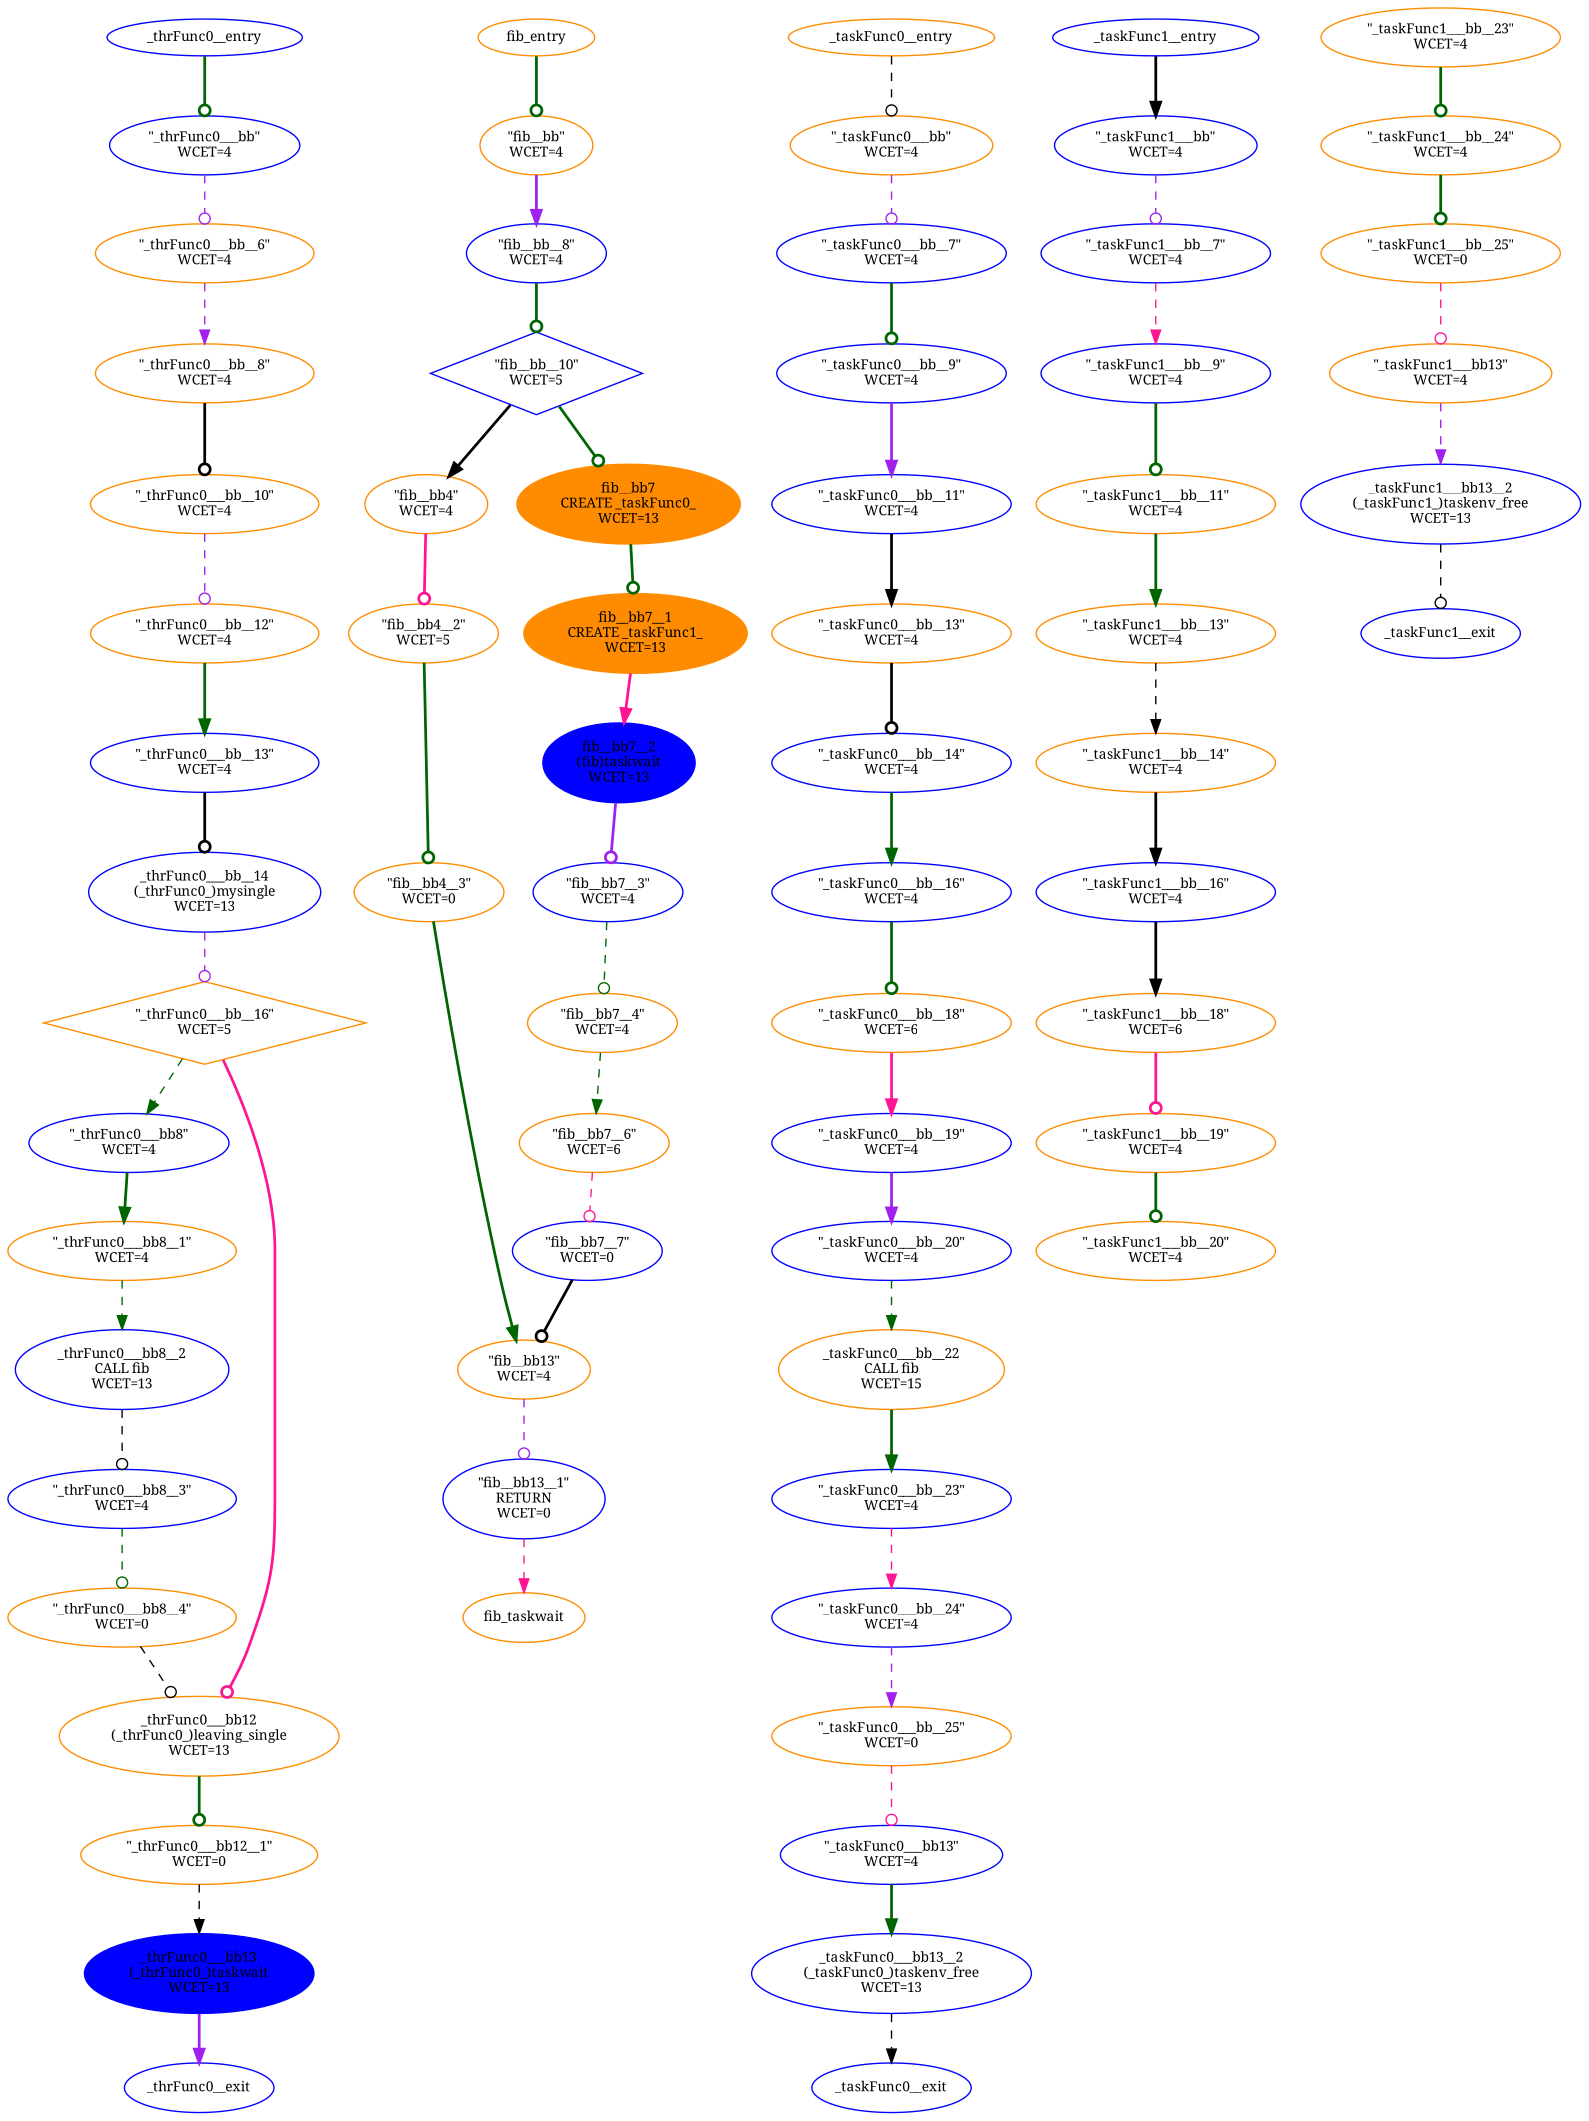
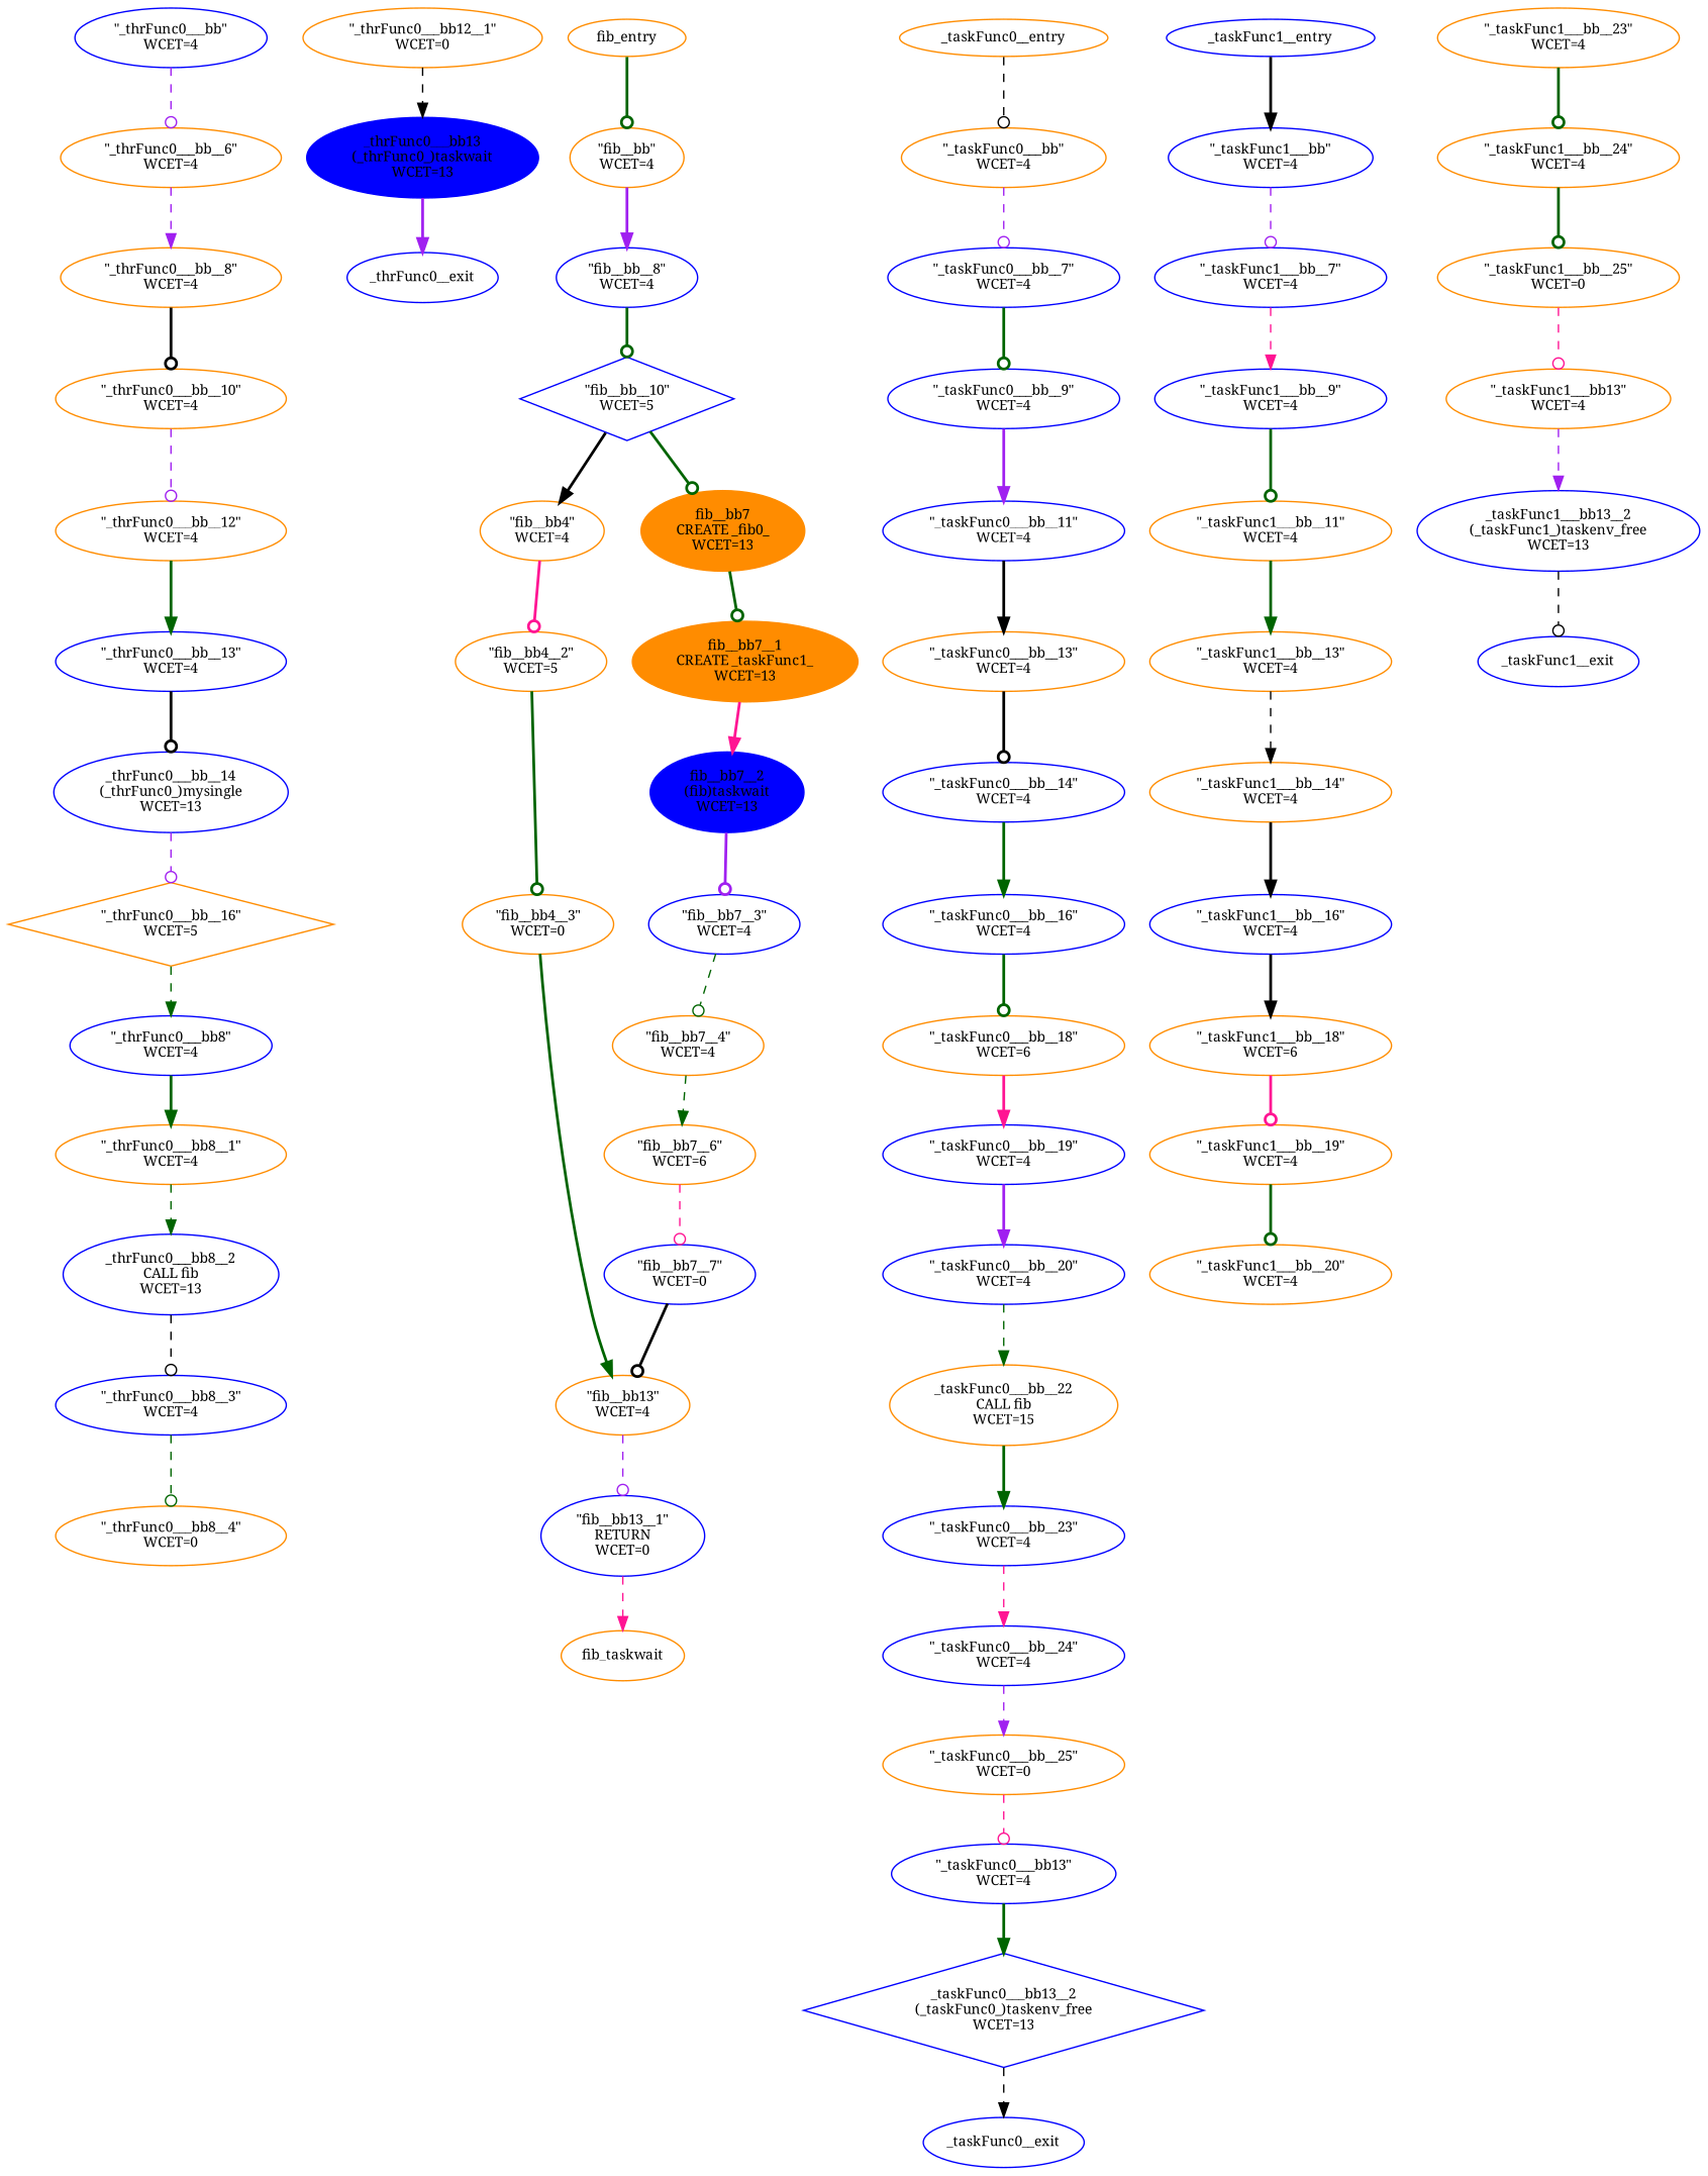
  digraph {
    fontname="Noto Serif"
    fontsize=10
    rankdir=TB
    node [color=darkorange fontname="Noto Serif" fontsize=10]
    edge [arrowhead=odot color=darkgreen fontname="Noto Serif" style=bold]
    n1 [color=blue label="\"_thrFunc0___bb\"\nWCET=4" width=0.01]
    n2 [label="\"_thrFunc0___bb__6\"\nWCET=4" width=0.01]
    n3 [label="\"_thrFunc0___bb__8\"\nWCET=4" width=0.01]
    n4 [label="\"_thrFunc0___bb__10\"\nWCET=4" width=0.01]
    n5 [label="\"_thrFunc0___bb__12\"\nWCET=4" width=0.01]
    n6 [color=blue label="\"_thrFunc0___bb__13\"\nWCET=4" width=0.01]
    n7 [color=blue label="_thrFunc0___bb__14\n(_thrFunc0_)mysingle\nWCET=13" width=0.01]
    n8 [label="\"_thrFunc0___bb__16\"\nWCET=5" shape=diamond width=0.01]
    n9 [color=blue label="\"_thrFunc0___bb8\"\nWCET=4" width=0.01]
-   n10 [label="_thrFunc0___bb12\n(_thrFunc0_)leaving_single\nWCET=13" width=0.01]
    n11 [label="\"_thrFunc0___bb8__1\"\nWCET=4" width=0.01]
    n12 [label="\"_thrFunc0___bb12__1\"\nWCET=0" width=0.01]
    n13 [color=blue label="_thrFunc0___bb8__2\nCALL fib\nWCET=13" width=0.01]
    n14 [color=blue label="\"_thrFunc0___bb8__3\"\nWCET=4" width=0.01]
    n15 [label="\"_thrFunc0___bb8__4\"\nWCET=0" width=0.01]
    n16 [color=blue label="_thrFunc0___bb13\n(_thrFunc0_)taskwait\nWCET=13" style=filled width=0.01]
    n17 [color=blue label=_thrFunc0__exit width=0.01]
-   n18 [color=blue height=0.01 label=_thrFunc0__entry width=0.01]
    n19 [label="\"fib__bb\"\nWCET=4" width=0.01]
    n20 [color=blue label="\"fib__bb__8\"\nWCET=4" width=0.01]
    n21 [color=blue label="\"fib__bb__10\"\nWCET=5" shape=diamond width=0.01]
    n22 [label="\"fib__bb4\"\nWCET=4" width=0.01]
-   n23 [label="fib__bb7\nCREATE _taskFunc0_\nWCET=13" style=filled width=0.01]
+   n23 [label="fib__bb7\nCREATE _fib0_\nWCET=13" style=filled width=0.01]
    n24 [label="\"fib__bb4__2\"\nWCET=5" width=0.01]
    n25 [label="fib__bb7__1\nCREATE _taskFunc1_\nWCET=13" style=filled width=0.01]
    n26 [label="\"fib__bb4__3\"\nWCET=0" width=0.01]
    n27 [label="\"fib__bb13\"\nWCET=4" width=0.01]
    n28 [color=blue label="\"fib__bb13__1\"\nRETURN\nWCET=0" width=0.01]
    n29 [color=blue label="fib__bb7__2\n(fib)taskwait\nWCET=13" style=filled width=0.01]
    n30 [color=blue label="\"fib__bb7__3\"\nWCET=4" width=0.01]
    n31 [label="\"fib__bb7__4\"\nWCET=4" width=0.01]
    n32 [label="\"fib__bb7__6\"\nWCET=6" width=0.01]
    n33 [color=blue label="\"fib__bb7__7\"\nWCET=0" width=0.01]
    n34 [label=fib_taskwait width=0.01]
    n35 [height=0.01 label=fib_entry width=0.01]
    n36 [label="\"_taskFunc0___bb\"\nWCET=4" width=0.01]
    n37 [color=blue label="\"_taskFunc0___bb__7\"\nWCET=4" width=0.01]
    n38 [color=blue label="\"_taskFunc0___bb__9\"\nWCET=4" width=0.01]
    n39 [color=blue label="\"_taskFunc0___bb__11\"\nWCET=4" width=0.01]
    n40 [label="\"_taskFunc0___bb__13\"\nWCET=4" width=0.01]
    n41 [color=blue label="\"_taskFunc0___bb__14\"\nWCET=4" width=0.01]
    n42 [color=blue label="\"_taskFunc0___bb__16\"\nWCET=4" width=0.01]
    n43 [label="\"_taskFunc0___bb__18\"\nWCET=6" width=0.01]
    n44 [color=blue label="\"_taskFunc0___bb__19\"\nWCET=4" width=0.01]
    n45 [color=blue label="\"_taskFunc0___bb__20\"\nWCET=4" width=0.01]
    n46 [label="_taskFunc0___bb__22\nCALL fib\nWCET=15" width=0.01]
    n47 [color=blue label="\"_taskFunc0___bb__23\"\nWCET=4" width=0.01]
    n48 [color=blue label="\"_taskFunc0___bb__24\"\nWCET=4" width=0.01]
    n49 [label="\"_taskFunc0___bb__25\"\nWCET=0" width=0.01]
    n50 [color=blue label="\"_taskFunc0___bb13\"\nWCET=4" width=0.01]
-   n51 [color=blue label="_taskFunc0___bb13__2\n(_taskFunc0_)taskenv_free\nWCET=13" width=0.01]
+   n51 [color=blue label="_taskFunc0___bb13__2\n(_taskFunc0_)taskenv_free\nWCET=13" width=0.01 shape=diamond]
    n52 [color=blue label=_taskFunc0__exit width=0.01]
    n53 [height=0.01 label=_taskFunc0__entry width=0.01]
    n54 [color=blue label="\"_taskFunc1___bb\"\nWCET=4" width=0.01]
    n55 [color=blue label="\"_taskFunc1___bb__7\"\nWCET=4" width=0.01]
    n56 [color=blue label="\"_taskFunc1___bb__9\"\nWCET=4" width=0.01]
    n57 [label="\"_taskFunc1___bb__11\"\nWCET=4" width=0.01]
    n58 [label="\"_taskFunc1___bb__13\"\nWCET=4" width=0.01]
    n59 [label="\"_taskFunc1___bb__14\"\nWCET=4" width=0.01]
    n60 [color=blue label="\"_taskFunc1___bb__16\"\nWCET=4" width=0.01]
    n61 [label="\"_taskFunc1___bb__18\"\nWCET=6" width=0.01]
    n62 [label="\"_taskFunc1___bb__19\"\nWCET=4" width=0.01]
    n63 [label="\"_taskFunc1___bb__20\"\nWCET=4" width=0.01]
    n64 [label="\"_taskFunc1___bb__23\"\nWCET=4" width=0.01]
    n65 [label="\"_taskFunc1___bb__24\"\nWCET=4" width=0.01]
    n66 [label="\"_taskFunc1___bb__25\"\nWCET=0" width=0.01]
    n67 [label="\"_taskFunc1___bb13\"\nWCET=4" width=0.01]
    n68 [color=blue label="_taskFunc1___bb13__2\n(_taskFunc1_)taskenv_free\nWCET=13" width=0.01]
    n69 [color=blue label=_taskFunc1__exit width=0.01]
    n70 [color=blue height=0.01 label=_taskFunc1__entry width=0.01]
    n1 -> n2 [color=purple style=dashed]
    n2 -> n3 [arrowhead=normal color=purple style=dashed]
    n3 -> n4 [color=black]
    n4 -> n5 [color=purple style=dashed]
    n5 -> n6 [arrowhead=normal]
    n6 -> n7 [color=black]
    n7 -> n8 [color=purple style=dashed]
    n8 -> n9 [arrowhead=normal style=dashed]
-   n8 -> n10 [color=deeppink]
    n9 -> n11 [arrowhead=normal]
-   n10 -> n12
    n11 -> n13 [arrowhead=normal style=dashed]
    n12 -> n16 [arrowhead=normal color=black style=dashed]
    n13 -> n14 [color=black style=dashed]
    n14 -> n15 [style=dashed]
-   n15 -> n10 [color=black style=dashed]
    n16 -> n17 [arrowhead=normal color=purple]
-   n18 -> n1
    n19 -> n20 [arrowhead=normal color=purple]
    n20 -> n21
    n21 -> n22 [arrowhead=normal color=black]
    n21 -> n23
    n22 -> n24 [color=deeppink]
    n23 -> n25
    n24 -> n26
    n25 -> n29 [arrowhead=normal color=deeppink]
    n26 -> n27 [arrowhead=normal]
    n27 -> n28 [color=purple style=dashed]
    n28 -> n34 [arrowhead=normal color=deeppink style=dashed]
    n29 -> n30 [color=purple]
    n30 -> n31 [style=dashed]
    n31 -> n32 [arrowhead=normal style=dashed]
    n32 -> n33 [color=deeppink style=dashed]
    n33 -> n27 [color=black]
    n35 -> n19
    n36 -> n37 [color=purple style=dashed]
    n37 -> n38
    n38 -> n39 [arrowhead=normal color=purple]
    n39 -> n40 [arrowhead=normal color=black]
    n40 -> n41 [color=black]
    n41 -> n42 [arrowhead=normal]
    n42 -> n43
    n43 -> n44 [arrowhead=normal color=deeppink]
    n44 -> n45 [arrowhead=normal color=purple]
    n45 -> n46 [arrowhead=normal style=dashed]
    n46 -> n47 [arrowhead=normal]
    n47 -> n48 [arrowhead=normal color=deeppink style=dashed]
    n48 -> n49 [arrowhead=normal color=purple style=dashed]
    n49 -> n50 [color=deeppink style=dashed]
    n50 -> n51 [arrowhead=normal]
    n51 -> n52 [arrowhead=normal color=black style=dashed]
    n53 -> n36 [color=black style=dashed]
    n54 -> n55 [color=purple style=dashed]
    n55 -> n56 [arrowhead=normal color=deeppink style=dashed]
    n56 -> n57
    n57 -> n58 [arrowhead=normal]
    n58 -> n59 [arrowhead=normal color=black style=dashed]
    n59 -> n60 [arrowhead=normal color=black]
    n60 -> n61 [arrowhead=normal color=black]
    n61 -> n62 [color=deeppink]
    n62 -> n63
    n64 -> n65
    n65 -> n66
    n66 -> n67 [color=deeppink style=dashed]
    n67 -> n68 [arrowhead=normal color=purple style=dashed]
    n68 -> n69 [color=black style=dashed]
    n70 -> n54 [arrowhead=normal color=black]
  }
